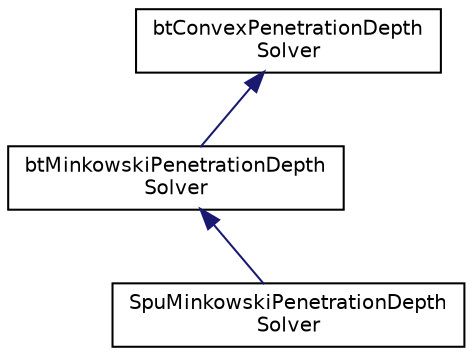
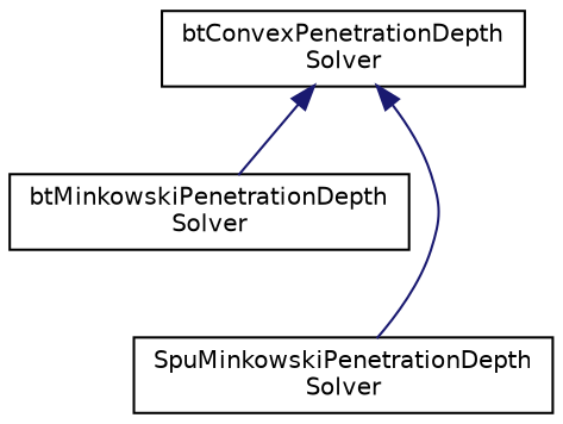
  digraph {
    rankdir=TB
    node [color=black fillcolor=white fontname=Helvetica fontsize=10 shape=record style=filled]
    edge [color=midnightblue dir=back fontname=Helvetica fontsize=10 labelfontname=Helvetica labelfontsize=10 style=solid]
    n1 [height=0.2 label="btConvexPenetrationDepth\lSolver" width=0.4]
    n2 [height=0.2 label="btMinkowskiPenetrationDepth\lSolver" width=0.4]
    n3 [height=0.2 label="SpuMinkowskiPenetrationDepth\lSolver" width=0.4]
    n1 -> n2
-   n2 -> n3
+   n1 -> n3
  }
